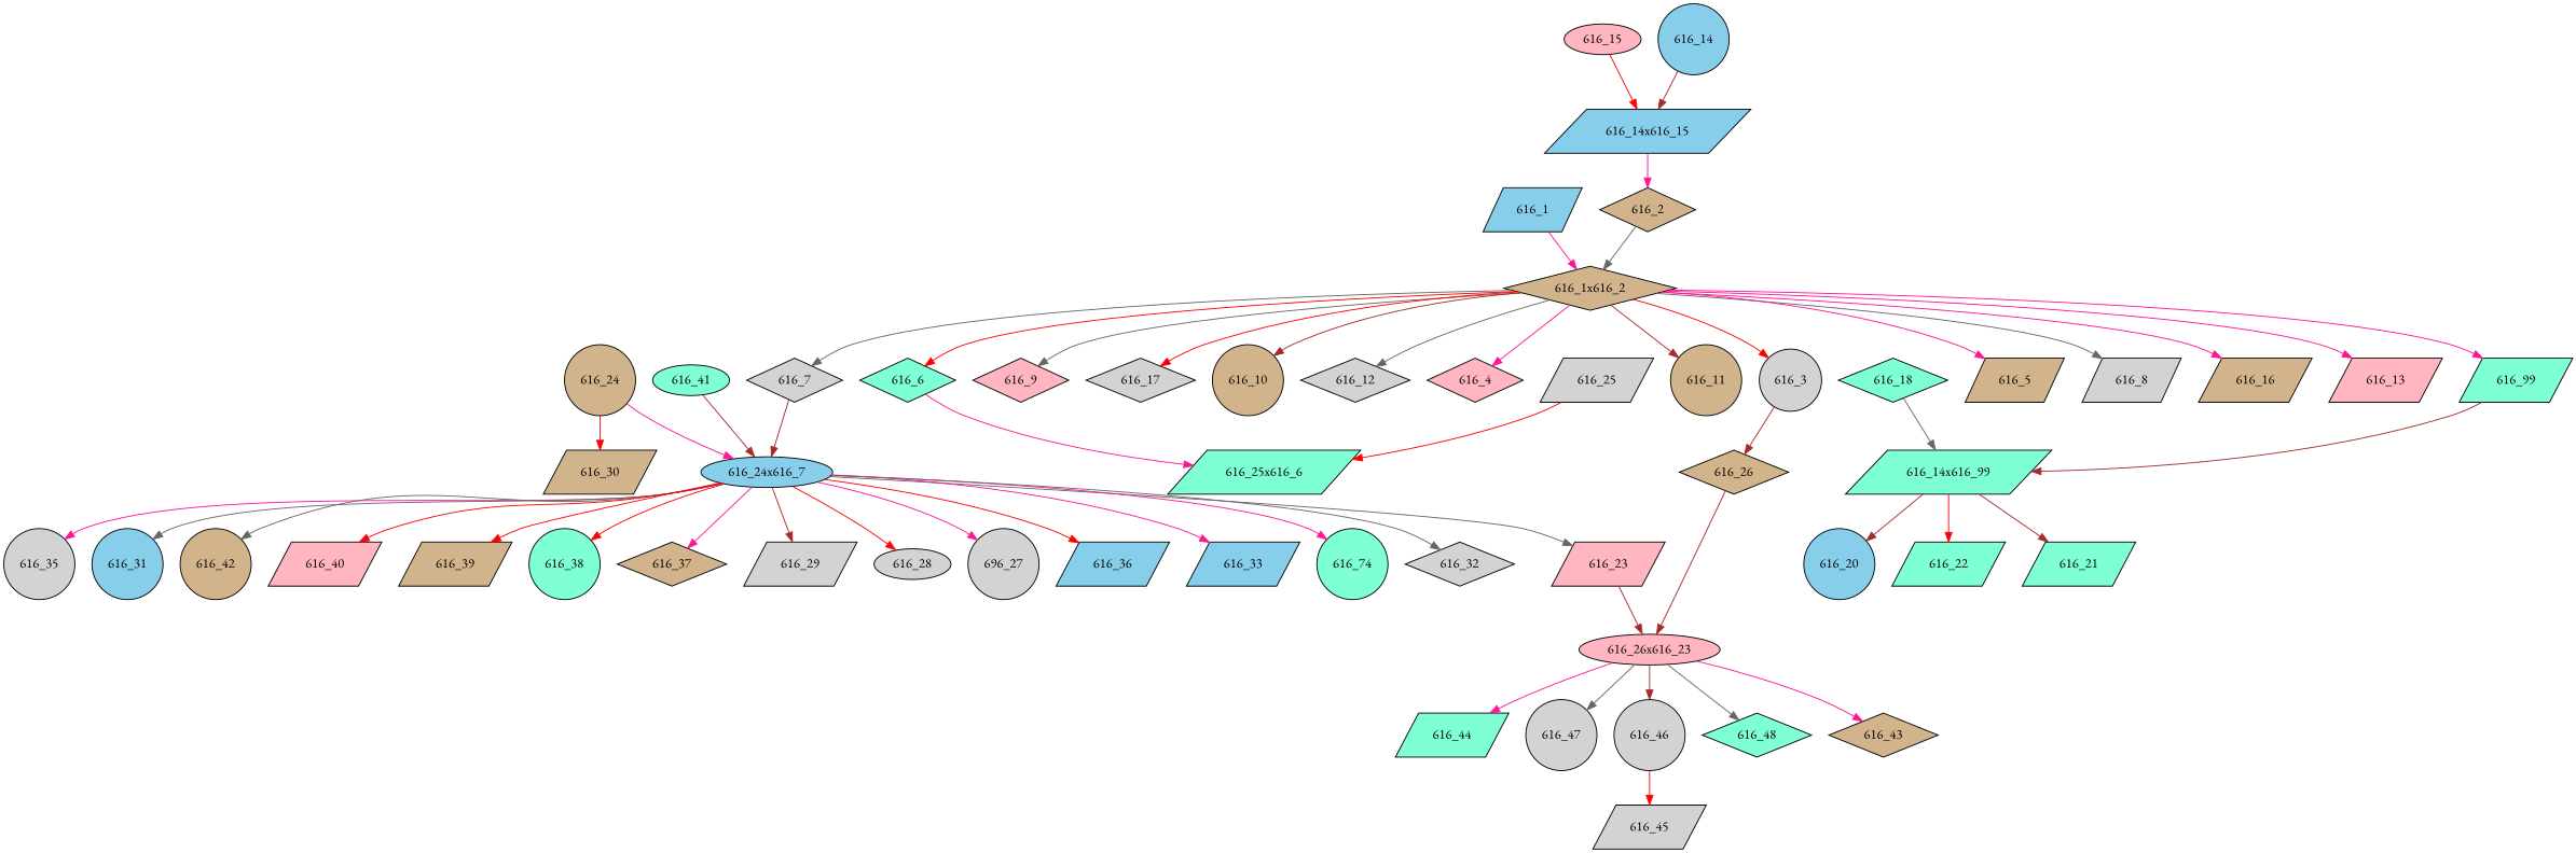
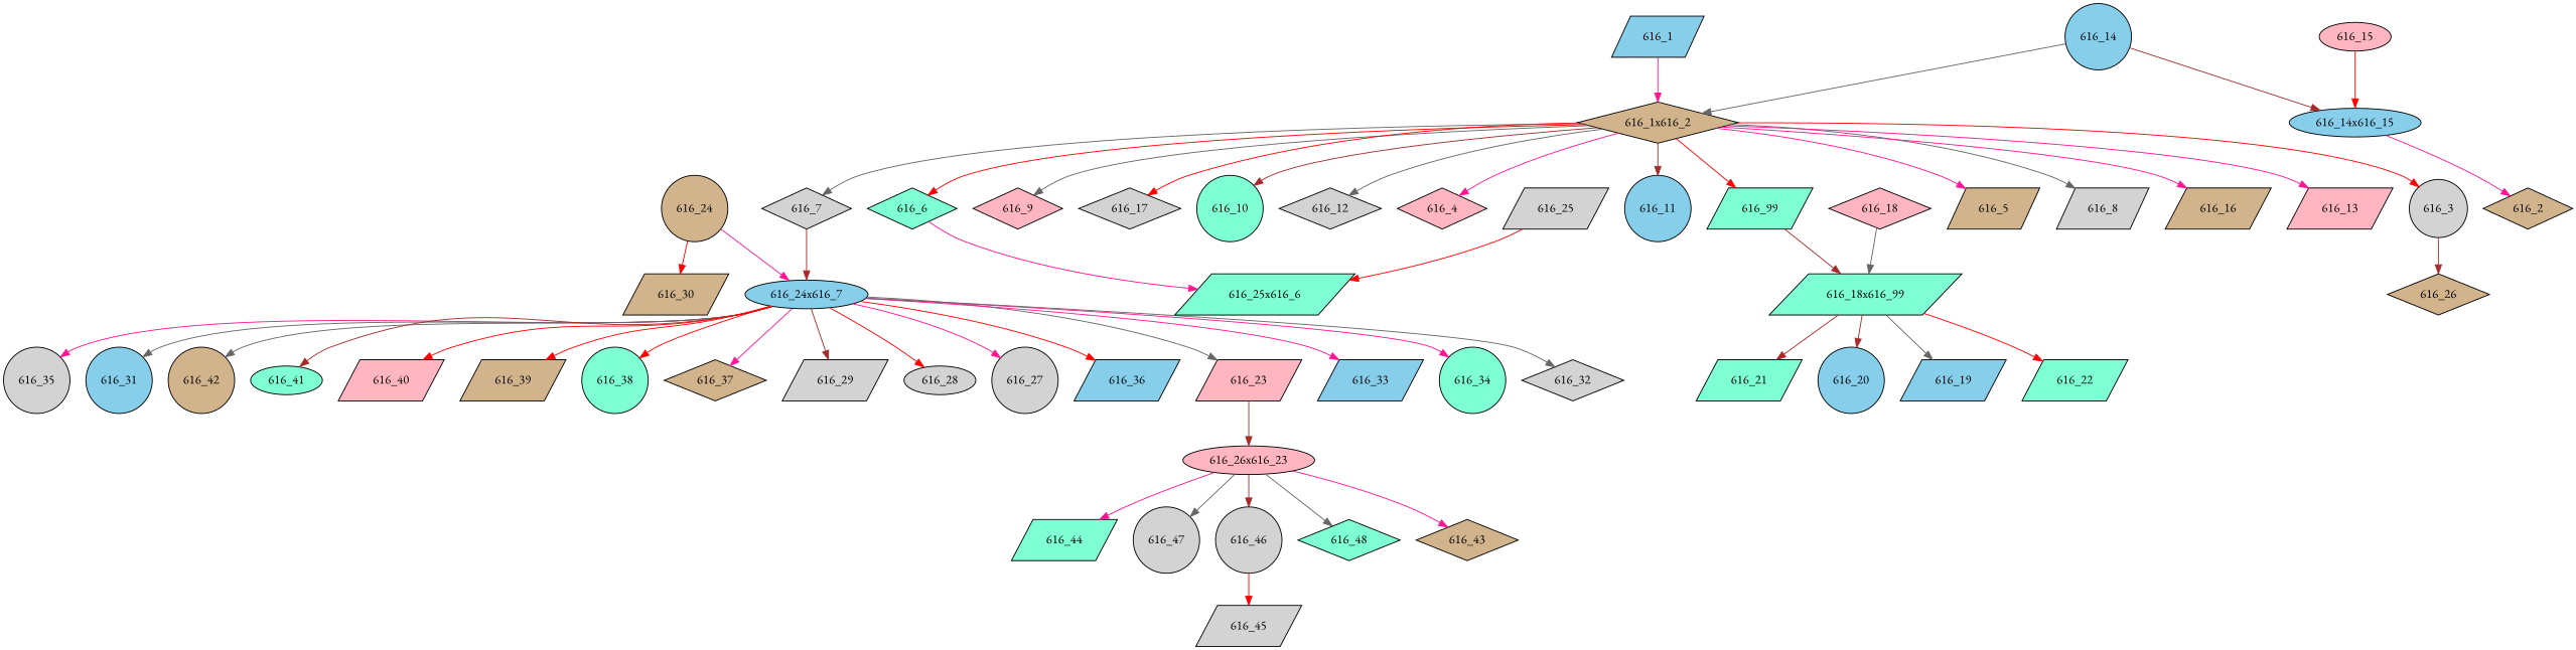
  digraph {
    fontname="EB Garamond"
    node [fillcolor=lightgrey fontcolor=black fontname="EB Garamond" regular=0 shape=parallelogram style=filled]
    edge [color=deeppink fontname="EB Garamond"]
    "616_44" [fillcolor=aquamarine height=0.3 width=0.5]
    "616_26x616_23" [fillcolor=lightpink height=.1 shape=ellipse width=.1 fontcolor="" regular=""]
    "616_47" [height=0.3 shape=circle width=0.5]
    "616_46" [height=0.3 shape=circle width=0.5]
    "616_48" [fillcolor=aquamarine height=0.3 shape=diamond width=0.5]
    "616_43" [fillcolor=tan height=0.3 shape=diamond width=0.5]
    "616_45" [height=0.3 width=0.5]
    "616_23" [fillcolor=lightpink height=0.3 width=0.5]
    "616_24x616_7" [fillcolor=skyblue height=.1 shape=ellipse width=.1 fontcolor="" regular=""]
    "616_33" [fillcolor=skyblue height=0.3 width=0.5]
-   "616_34" [fillcolor=aquamarine height=0.3 shape=circle width=0.5 label="616_74"]
+   "616_34" [fillcolor=aquamarine height=0.3 shape=circle width=0.5]
    "616_32" [height=0.3 shape=diamond width=0.5]
    "616_35" [height=0.3 shape=circle width=0.5]
    "616_31" [fillcolor=skyblue height=0.3 shape=circle width=0.5]
    "616_42" [fillcolor=tan height=0.3 shape=circle width=0.5]
    "616_41" [fillcolor=aquamarine height=0.3 shape=ellipse width=0.5]
    "616_40" [fillcolor=lightpink height=0.3 width=0.5]
    "616_39" [fillcolor=tan height=0.3 width=0.5]
    "616_38" [fillcolor=aquamarine height=0.3 shape=circle width=0.5]
    "616_37" [fillcolor=tan height=0.3 shape=diamond width=0.5]
    "616_29" [height=0.3 width=0.5]
    "616_28" [height=0.3 shape=ellipse width=0.5]
-   "616_27" [height=0.3 shape=circle width=0.5 label="696_27"]
+   "616_27" [height=0.3 shape=circle width=0.5]
    "616_36" [fillcolor=skyblue height=0.3 width=0.5]
    "616_30" [fillcolor=tan height=0.3 width=0.5]
    "616_24" [fillcolor=tan height=0.3 shape=circle width=0.5]
    "616_26" [fillcolor=tan height=0.3 shape=diamond width=0.5]
    "616_25x616_6" [fillcolor=aquamarine height=.1 width=.1 fontcolor="" regular=""]
    "616_8" [height=0.3 width=0.5]
    "616_1x616_2" [fillcolor=tan height=.1 shape=diamond width=.1 fontcolor="" regular=""]
    "616_16" [fillcolor=tan height=0.3 width=0.5]
    "616_13" [fillcolor=lightpink height=0.3 width=0.5]
    "616_99" [fillcolor=aquamarine height=0.3 width=0.5]
    "616_9" [fillcolor=lightpink height=0.3 shape=diamond width=0.5]
    "616_17" [height=0.3 shape=diamond width=0.5]
-   "616_10" [fillcolor=tan height=0.3 shape=circle width=0.5]
+   "616_10" [fillcolor=aquamarine height=0.3 shape=circle width=0.5]
    "616_12" [height=0.3 shape=diamond width=0.5]
    "616_4" [fillcolor=lightpink height=0.3 shape=diamond width=0.5]
    "616_7" [height=0.3 shape=diamond width=0.5]
-   "616_11" [fillcolor=tan height=0.3 shape=circle width=0.5]
+   "616_11" [fillcolor=skyblue height=0.3 shape=circle width=0.5]
    "616_3" [height=0.3 shape=circle width=0.5]
    "616_6" [fillcolor=aquamarine height=0.3 shape=diamond width=0.5]
    "616_5" [fillcolor=tan height=0.3 width=0.5]
-   "616_18x616_99" [fillcolor=aquamarine height=.1 width=.1 label="616_14x616_99" fontcolor="" regular=""]
+   "616_18x616_99" [fillcolor=aquamarine height=.1 width=.1 fontcolor="" regular=""]
    "616_21" [fillcolor=aquamarine height=0.3 width=0.5]
    "616_20" [fillcolor=skyblue height=0.3 shape=circle width=0.5]
+   "616_19" [fillcolor=skyblue height=0.3 width=0.5]
    "616_22" [fillcolor=aquamarine height=0.3 width=0.5]
-   "616_18" [fillcolor=aquamarine height=0.3 shape=diamond width=0.5]
+   "616_18" [fillcolor=lightpink height=0.3 shape=diamond width=0.5]
    "616_25" [height=0.3 width=0.5]
    "616_1" [fillcolor=skyblue height=0.3 width=0.5]
    "616_2" [fillcolor=tan height=0.3 shape=diamond width=0.5]
-   "616_14x616_15" [fillcolor=skyblue height=.1 width=.1 fontcolor="" regular=""]
+   "616_14x616_15" [fillcolor=skyblue height=.1 shape=ellipse width=.1 fontcolor="" regular=""]
    "616_15" [fillcolor=lightpink height=0.3 shape=ellipse width=0.5]
    "616_14" [fillcolor=skyblue height=0.3 shape=circle width=0.5]
    "616_26x616_23" -> "616_44"
    "616_26x616_23" -> "616_47" [color=gray40]
    "616_26x616_23" -> "616_46" [color=brown]
    "616_26x616_23" -> "616_48" [color=gray40]
    "616_26x616_23" -> "616_43"
    "616_46" -> "616_45" [color=red]
    "616_23" -> "616_26x616_23" [color=brown]
    "616_24x616_7" -> "616_23" [color=gray40]
    "616_24x616_7" -> "616_33"
    "616_24x616_7" -> "616_34"
    "616_24x616_7" -> "616_32" [color=gray40]
    "616_24x616_7" -> "616_35"
    "616_24x616_7" -> "616_31" [color=gray40]
    "616_24x616_7" -> "616_42" [color=gray40]
-   "616_41" -> "616_24x616_7" [color=brown]
+   "616_24x616_7" -> "616_41" [color=brown]
    "616_24x616_7" -> "616_40" [color=red]
    "616_24x616_7" -> "616_39" [color=red]
    "616_24x616_7" -> "616_38" [color=red]
    "616_24x616_7" -> "616_37"
    "616_24x616_7" -> "616_29" [color=brown]
    "616_24x616_7" -> "616_28" [color=red]
    "616_24x616_7" -> "616_27"
    "616_24x616_7" -> "616_36" [color=red]
    "616_24" -> "616_24x616_7"
    "616_24" -> "616_30" [color=red]
-   "616_26" -> "616_26x616_23" [color=brown]
    "616_1x616_2" -> "616_8" [color=gray40]
    "616_1x616_2" -> "616_16"
    "616_1x616_2" -> "616_13"
-   "616_1x616_2" -> "616_99"
+   "616_1x616_2" -> "616_99" [color=red]
    "616_1x616_2" -> "616_9" [color=gray40]
    "616_1x616_2" -> "616_17" [color=red]
    "616_1x616_2" -> "616_10" [color=brown]
    "616_1x616_2" -> "616_12" [color=gray40]
    "616_1x616_2" -> "616_4"
    "616_1x616_2" -> "616_7" [color=gray40]
    "616_1x616_2" -> "616_11" [color=brown]
    "616_1x616_2" -> "616_3" [color=red]
    "616_1x616_2" -> "616_6" [color=red]
    "616_1x616_2" -> "616_5"
    "616_99" -> "616_18x616_99" [color=brown]
    "616_7" -> "616_24x616_7" [color=brown]
    "616_3" -> "616_26" [color=brown]
    "616_6" -> "616_25x616_6"
    "616_18x616_99" -> "616_21" [color=brown]
    "616_18x616_99" -> "616_20" [color=brown]
+   "616_18x616_99" -> "616_19" [color=gray40]
    "616_18x616_99" -> "616_22" [color=red]
    "616_18" -> "616_18x616_99" [color=gray40]
    "616_25" -> "616_25x616_6" [color=red]
    "616_1" -> "616_1x616_2"
-   "616_2" -> "616_1x616_2" [color=gray40]
+   "616_14" -> "616_1x616_2" [color=gray40]
    "616_14x616_15" -> "616_2"
    "616_15" -> "616_14x616_15" [color=red]
    "616_14" -> "616_14x616_15" [color=brown]
  }
